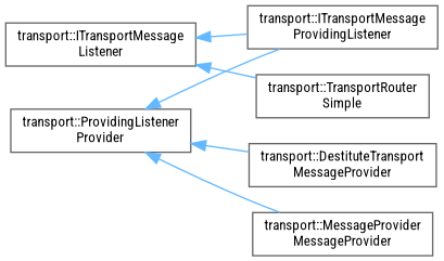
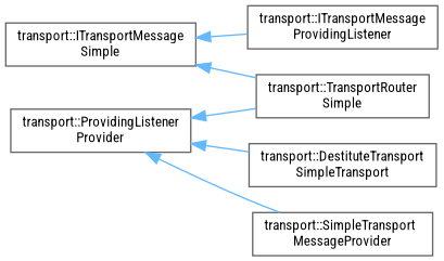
  digraph {
    fontname="Roboto Condensed"
    rankdir=LR
    node [color=grey40 fillcolor=white fontname="Roboto Condensed" fontsize=10 shape=box style=filled]
    edge [color=steelblue1 dir=back fontname="Roboto Condensed" fontsize=10 labelfontname=Helvetica labelfontsize=10 style=solid]
-   n1 [height=0.2 label="transport::ITransportMessage\lListener" width=0.4]
+   n1 [height=0.2 label="transport::ITransportMessage\lSimple" width=0.4]
    n2 [height=0.2 label="transport::ITransportMessage\lProvidingListener" width=0.4]
    n3 [height=0.2 label="transport::TransportRouter\lSimple" width=0.4]
    n4 [height=0.2 label="transport::ProvidingListener\lProvider" width=0.4]
-   n5 [height=0.2 label="transport::DestituteTransport\lMessageProvider" width=0.4]
-   n6 [height=0.2 label="transport::MessageProvider\lMessageProvider" width=0.4]
+   n5 [height=0.2 label="transport::DestituteTransport\lSimpleTransport" width=0.4]
+   n6 [height=0.2 label="transport::SimpleTransport\lMessageProvider" width=0.4]
    n1 -> n2
    n1 -> n3
-   n4 -> n2
+   n4 -> n3
    n4 -> n5
    n4 -> n6
  }
